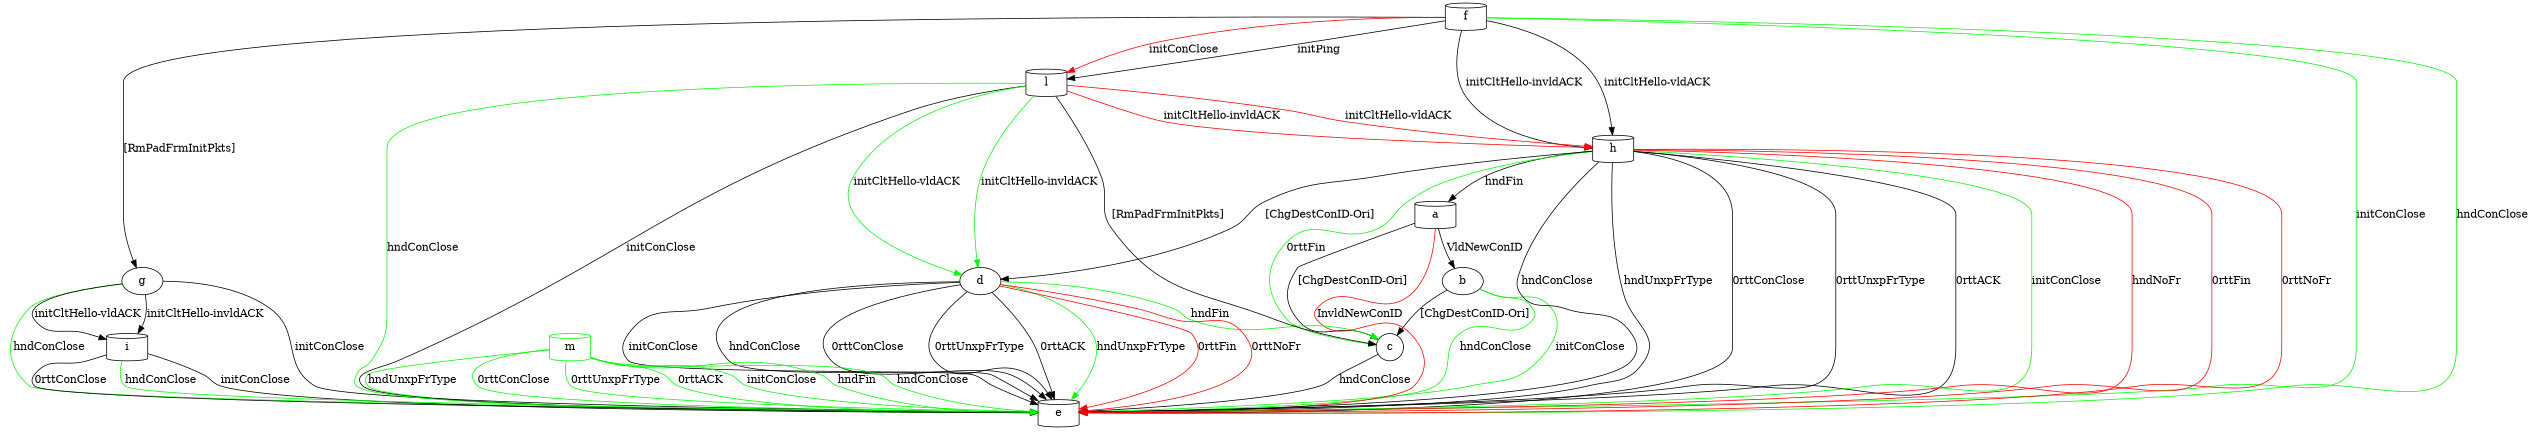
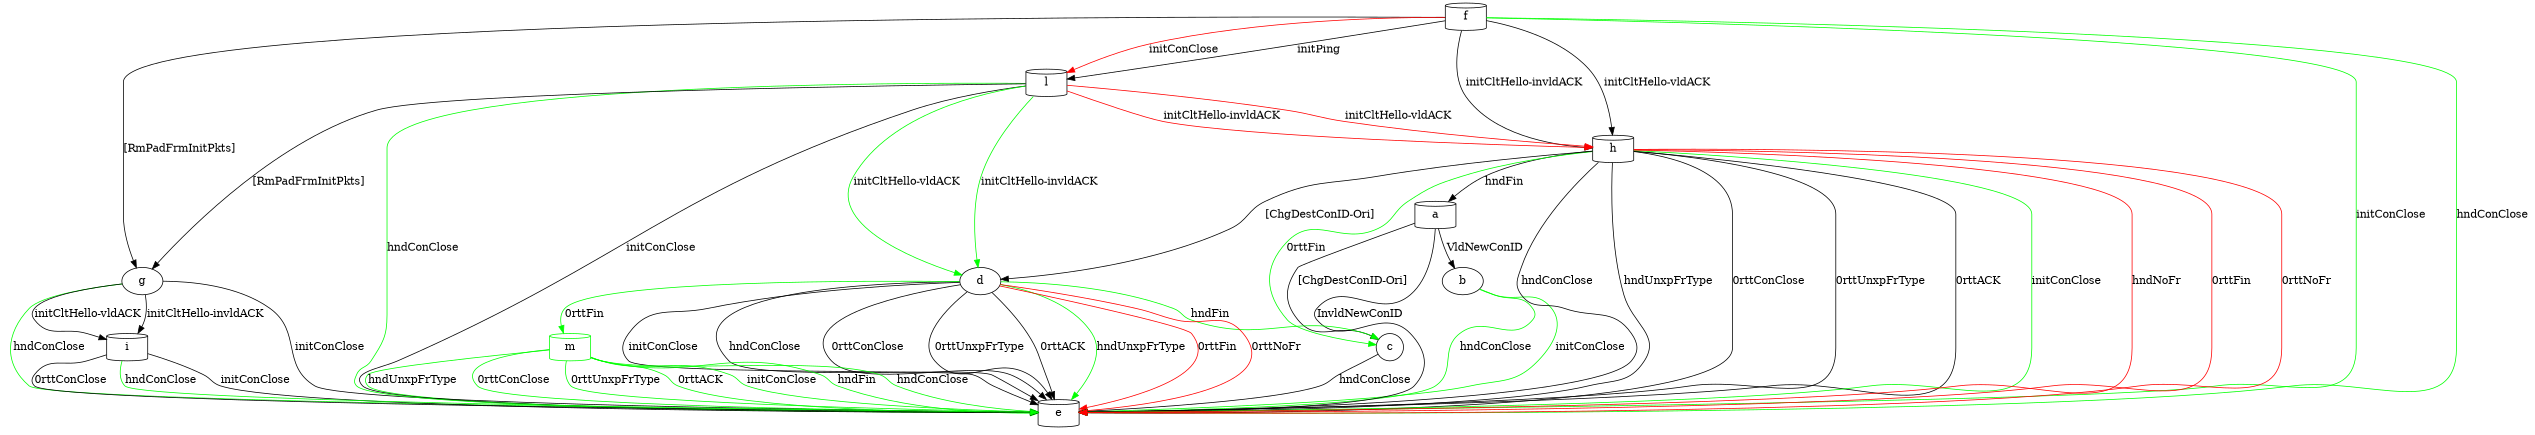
  digraph {
    node [shape=cylinder]
    b [shape=ellipse]
    a
    c [shape=circle]
    e
    d [shape=ellipse]
    m [color=green]
    f
    g [shape=ellipse]
    h
    l
    i
-   b -> c [label="[ChgDestConID-Ori] "]
    b -> e [color=green label="initConClose "]
    b -> e [color=green label="hndConClose "]
    a -> b [label="VldNewConID "]
    a -> c [label="[ChgDestConID-Ori] "]
-   a -> e [label="InvldNewConID " color=red]
+   a -> e [label="InvldNewConID "]
    c -> e [label="hndConClose "]
    d -> c [color=green label="hndFin "]
    d -> e [label="initConClose "]
    d -> e [label="hndConClose "]
    d -> e [label="0rttConClose "]
    d -> e [label="0rttUnxpFrType "]
    d -> e [label="0rttACK "]
    d -> e [color=green label="hndUnxpFrType "]
    d -> e [color=red label="0rttFin "]
    d -> e [color=red label="0rttNoFr "]
+   d -> m [color=green label="0rttFin "]
    m -> e [color=green label="initConClose "]
    m -> e [color=green label="hndFin "]
    m -> e [color=green label="hndConClose "]
    m -> e [color=green label="hndUnxpFrType "]
    m -> e [color=green label="0rttConClose "]
    m -> e [color=green label="0rttUnxpFrType "]
    m -> e [color=green label="0rttACK "]
    f -> e [color=green label="initConClose "]
    f -> e [color=green label="hndConClose "]
    f -> g [label="[RmPadFrmInitPkts] "]
    f -> h [label="initCltHello-vldACK "]
    f -> h [label="initCltHello-invldACK "]
    f -> l [label="initPing "]
    f -> l [color=red label="initConClose "]
    g -> e [label="initConClose "]
    g -> e [color=green label="hndConClose "]
    g -> i [label="initCltHello-vldACK "]
    g -> i [label="initCltHello-invldACK "]
    h -> a [label="hndFin "]
    h -> c [color=green label="0rttFin "]
    h -> e [label="hndConClose "]
    h -> e [label="hndUnxpFrType "]
    h -> e [label="0rttConClose "]
    h -> e [label="0rttUnxpFrType "]
    h -> e [label="0rttACK "]
    h -> e [color=green label="initConClose "]
    h -> e [color=red label="hndNoFr "]
    h -> e [color=red label="0rttFin "]
    h -> e [color=red label="0rttNoFr "]
    h -> d [label="[ChgDestConID-Ori] "]
    l -> e [label="initConClose "]
    l -> e [color=green label="hndConClose "]
    l -> d [color=green label="initCltHello-vldACK "]
    l -> d [color=green label="initCltHello-invldACK "]
-   l -> c [label="[RmPadFrmInitPkts] "]
+   l -> g [label="[RmPadFrmInitPkts] "]
    l -> h [color=red label="initCltHello-vldACK "]
    l -> h [color=red label="initCltHello-invldACK "]
    i -> e [label="initConClose "]
    i -> e [label="0rttConClose "]
    i -> e [color=green label="hndConClose "]
  }
